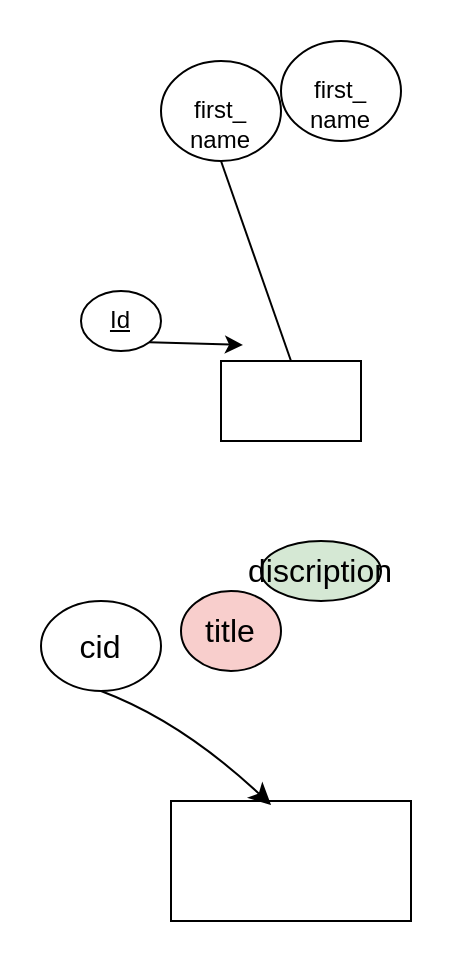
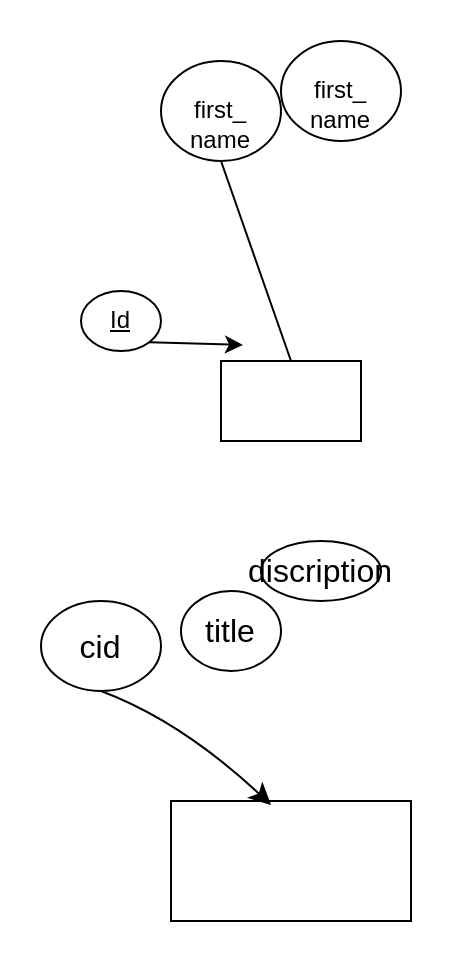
  <mxCell id="0" />
  <mxCell id="1" parent="0" />
  <mxCell id="2" value="" style="rounded=0;whiteSpace=wrap;html=1;" parent="1" vertex="1"><mxGeometry x="110" y="180" width="70" height="40" as="geometry" /></mxCell>
  <mxCell id="3" style="rounded=0;orthogonalLoop=1;jettySize=auto;html=1;exitX=1;exitY=1;exitDx=0;exitDy=0;entryX=0.157;entryY=-0.2;entryDx=0;entryDy=0;entryPerimeter=0;" parent="1" source="4" target="2" edge="1"><mxGeometry relative="1" as="geometry" /></mxCell>
  <mxCell id="4" value="&lt;u&gt;Id&lt;/u&gt;" style="ellipse;whiteSpace=wrap;html=1;" parent="1" vertex="1"><mxGeometry x="40" y="145" width="40" height="30" as="geometry" /></mxCell>
  <mxCell id="5" value="&lt;br&gt;first_&lt;br&gt;name&lt;br&gt;" style="ellipse;whiteSpace=wrap;html=1;" parent="1" vertex="1"><mxGeometry x="80" y="30" width="60" height="50" as="geometry" /></mxCell>
  <mxCell id="6" value="" style="endArrow=none;html=1;rounded=0;entryX=0.5;entryY=1;entryDx=0;entryDy=0;exitX=0.5;exitY=0;exitDx=0;exitDy=0;" parent="1" source="2" target="5" edge="1"><mxGeometry width="50" height="50" relative="1" as="geometry"><mxPoint x="120" y="120" as="sourcePoint" /><mxPoint x="170" y="70" as="targetPoint" /></mxGeometry></mxCell>
  <mxCell id="7" value="&lt;br&gt;first_&lt;br&gt;name&lt;br&gt;" style="ellipse;whiteSpace=wrap;html=1;" parent="1" vertex="1"><mxGeometry x="140" y="20" width="60" height="50" as="geometry" /></mxCell>
  <mxCell id="8" value="" style="rounded=0;whiteSpace=wrap;html=1;fontSize=16;" vertex="1" parent="1"><mxGeometry x="85" y="400" width="120" height="60" as="geometry" /></mxCell>
  <mxCell id="9" value="cid" style="ellipse;whiteSpace=wrap;html=1;fontSize=16;" vertex="1" parent="1"><mxGeometry x="20" y="300" width="60" height="45" as="geometry" /></mxCell>
- <mxCell id="10" value="title&lt;br&gt;" style="ellipse;whiteSpace=wrap;html=1;fontSize=16;fillColor=#f8cecc;" vertex="1" parent="1"><mxGeometry x="90" y="295" width="50" height="40" as="geometry" /></mxCell>
- <mxCell id="11" value="discription" style="ellipse;whiteSpace=wrap;html=1;fontSize=16;fillColor=#d5e8d4;" vertex="1" parent="1"><mxGeometry x="130" y="270" width="60" height="30" as="geometry" /></mxCell>
+ <mxCell id="10" value="title&lt;br&gt;" style="ellipse;whiteSpace=wrap;html=1;fontSize=16;" vertex="1" parent="1"><mxGeometry x="90" y="295" width="50" height="40" as="geometry" /></mxCell>
+ <mxCell id="11" value="discription" style="ellipse;whiteSpace=wrap;html=1;fontSize=16;" vertex="1" parent="1"><mxGeometry x="130" y="270" width="60" height="30" as="geometry" /></mxCell>
  <mxCell id="12" value="" style="endArrow=classic;html=1;rounded=0;fontSize=12;startSize=8;endSize=8;curved=1;exitX=0.5;exitY=1;exitDx=0;exitDy=0;entryX=0.417;entryY=0.033;entryDx=0;entryDy=0;entryPerimeter=0;" edge="1" parent="1" source="9" target="8"><mxGeometry width="50" height="50" relative="1" as="geometry"><mxPoint x="260" y="390" as="sourcePoint" /><mxPoint x="310" y="340" as="targetPoint" /><Array as="points"><mxPoint x="90" y="360" /></Array></mxGeometry></mxCell>
